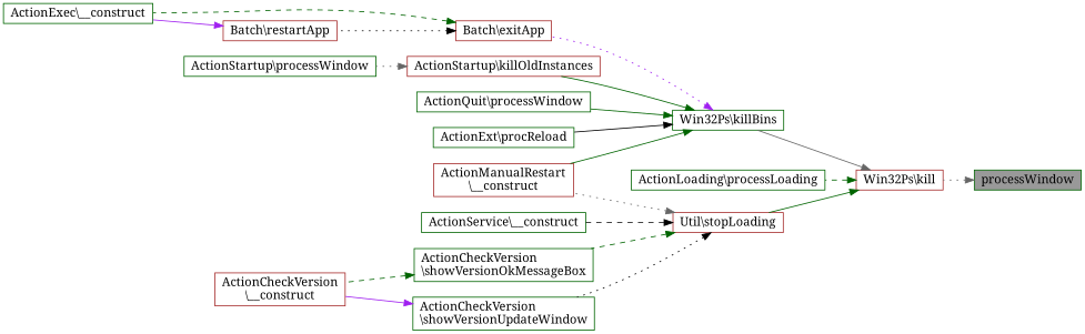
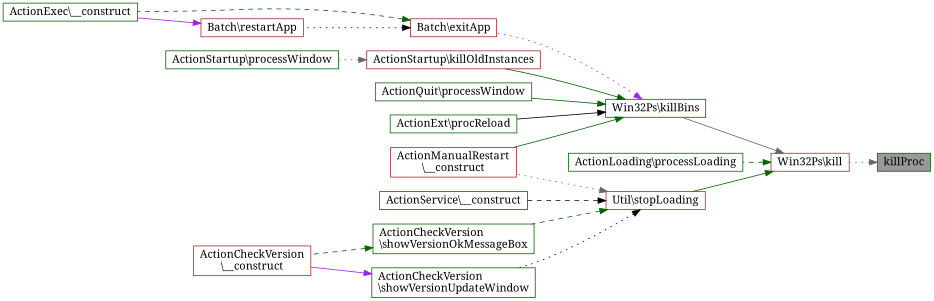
  digraph {
    rankdir=RL
    fontname="Noto Serif"
    node [color=darkgreen fillcolor=white fontname="Noto Serif" fontsize=14 shape=box style=filled]
    edge [color=darkgreen dir=back fontname="Noto Serif" fontsize=14 labelfontname=Helvetica labelfontsize=14 style=solid]
-   n1 [fillcolor=grey60 fontcolor=black height=0.2 label=processWindow width=0.4]
+   n1 [fillcolor=grey60 fontcolor=black height=0.2 label=killProc width=0.4]
    n2 [color=brown height=0.2 label="Win32Ps\\kill" width=0.4]
    n3 [height=0.2 label="Win32Ps\\killBins" width=0.4]
    n4 [height=0.2 label="ActionLoading\\processLoading" width=0.4]
    n5 [color=brown height=0.2 label="Util\\stopLoading" width=0.4]
    n6 [color=brown height=0.2 label="ActionManualRestart\l\\__construct" width=0.4]
    n7 [color=brown height=0.2 label="Batch\\exitApp" width=0.4]
    n8 [color=brown height=0.2 label="ActionStartup\\killOldInstances" width=0.4]
    n9 [height=0.2 label="ActionQuit\\processWindow" width=0.4]
    n10 [height=0.2 label="ActionExt\\procReload" width=0.4]
    n11 [height=0.2 label="ActionExec\\__construct" width=0.4]
    n12 [color=brown height=0.2 label="Batch\\restartApp" width=0.4]
    n13 [height=0.2 label="ActionStartup\\processWindow" width=0.4]
    n14 [height=0.2 label="ActionService\\__construct" width=0.4]
    n15 [height=0.2 label="ActionCheckVersion\l\\showVersionOkMessageBox" width=0.4]
    n16 [height=0.2 label="ActionCheckVersion\l\\showVersionUpdateWindow" width=0.4]
    n17 [color=brown height=0.2 label="ActionCheckVersion\l\\__construct" width=0.4]
    n1 -> n2 [color=gray40 style=dotted]
    n2 -> n3 [color=gray40]
    n2 -> n4 [style=dashed]
    n2 -> n5
    n3 -> n6
    n3 -> n7 [color=purple style=dotted]
    n3 -> n8
    n3 -> n9
    n3 -> n10 [color=black]
    n5 -> n6 [color=gray40 style=dotted]
    n5 -> n14 [color=black style=dashed]
    n5 -> n15 [style=dashed]
    n5 -> n16 [color=black style=dotted]
    n7 -> n11 [style=dashed]
    n7 -> n12 [color=black style=dotted]
    n8 -> n13 [color=gray40 style=dotted]
    n12 -> n11 [color=purple]
    n15 -> n17 [style=dashed]
    n16 -> n17 [color=purple]
  }
